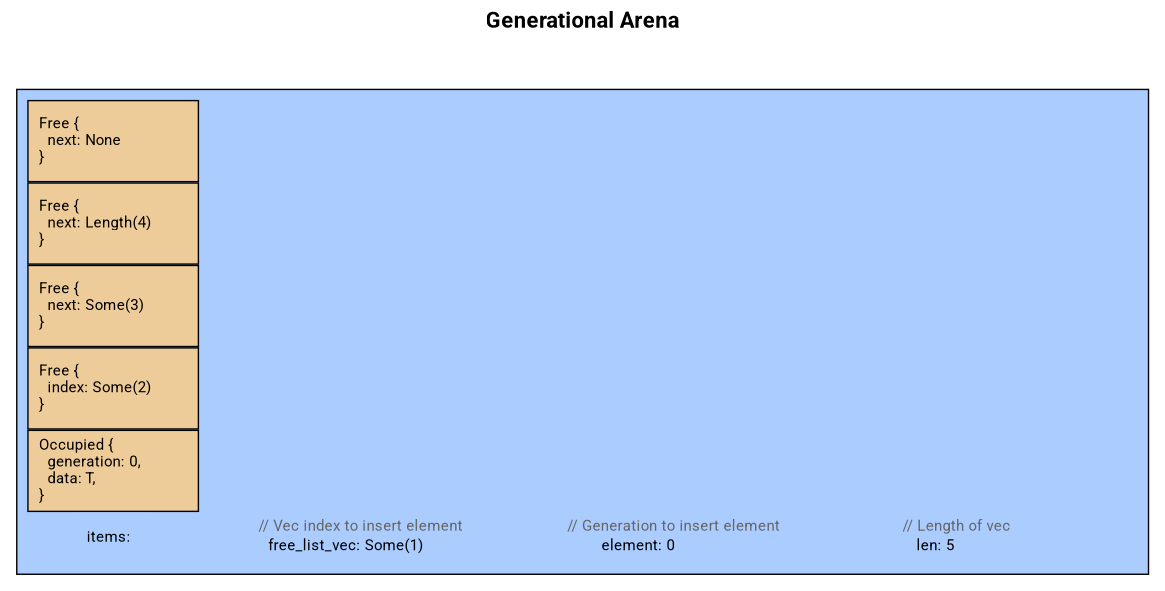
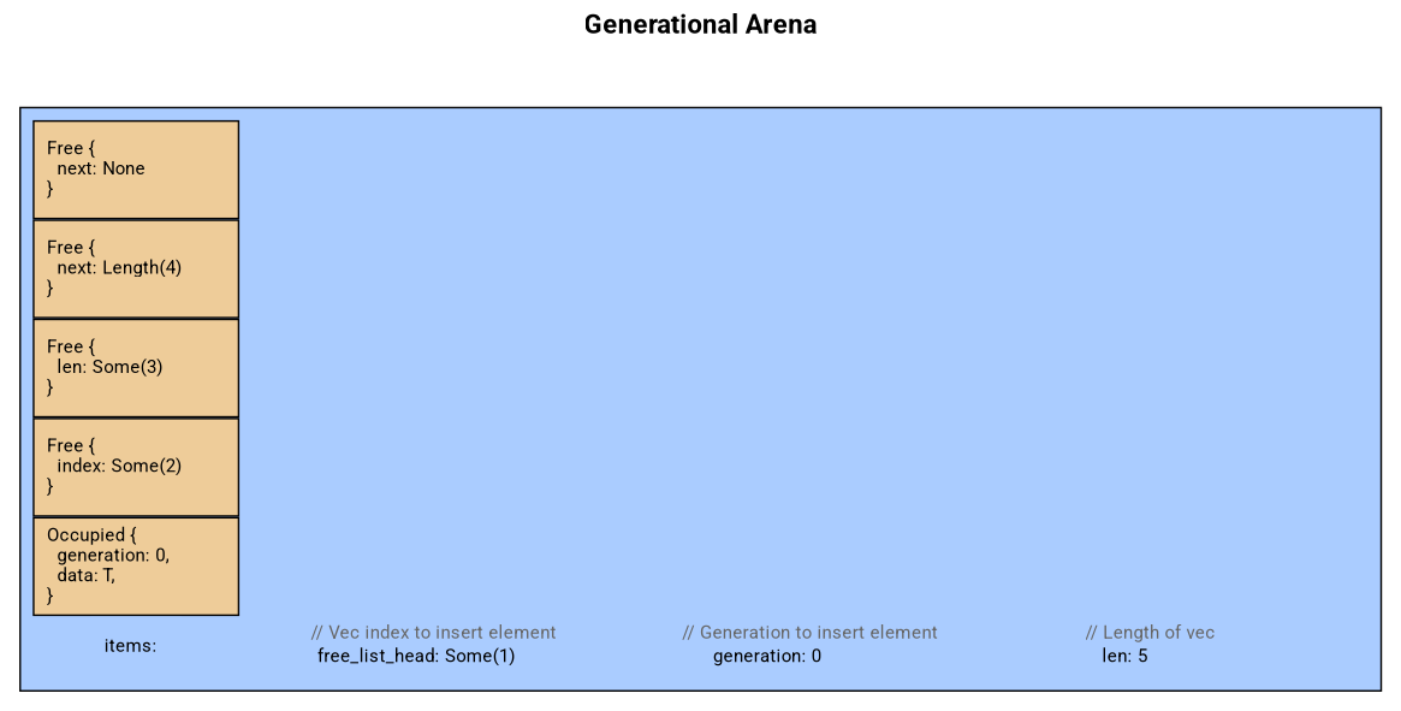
  digraph {
    fontname=Roboto
    fontsize=16
    label=<<b>Generational Arena<br /></b>>
    labelloc=top
    newrank=true
    nodesep=0
    rankdir=LR
    ranksep=0
    node [fillcolor="#eecc99" fontname=Roboto fontsize=11 shape=box style=filled]
    edge [fontname=Roboto style=invis]
    n1 [height=0.8 label="Free {\l  next: None\l}\l" width=1.7]
    n2 [height=0.8 label="Free {\l  next: Length(4)\l}\l" width=1.7]
-   n3 [height=0.8 label="Free {\l  next: Some(3)\l}\l" width=1.7]
+   n3 [height=0.8 label="Free {\l  len: Some(3)\l}\l" width=1.7]
    n4 [height=0.8 label="Free {\l  index: Some(2)\l}\l" width=1.7]
    n5 [height=0.8 label="Occupied {\l  generation: 0,\l  data: T,\l}\l" width=1.7]
-   n6 [fillcolor="#aaccff" height=0.1 label=<<table border="0" cellborder="0" cellpadding="0" align="left">                 <tr><td><font color="#666666">// Vec index to insert element</font></td></tr>                 <tr><td>free_list_vec: Some(1)       </td></tr>                 </table>> penwidth=0 width=3.0]
-   n7 [fillcolor="#aaccff" height=0.1 label=<<table border="0" cellborder="0" cellpadding="0" align="left">                 <tr><td><font color="#666666">// Generation to insert element</font></td></tr>                 <tr><td>element: 0                 </td></tr>                 </table>> penwidth=0 width=3.0]
+   n6 [fillcolor="#aaccff" height=0.1 label=<<table border="0" cellborder="0" cellpadding="0" align="left">                 <tr><td><font color="#666666">// Vec index to insert element</font></td></tr>                 <tr><td>free_list_head: Some(1)       </td></tr>                 </table>> penwidth=0 width=3.0]
+   n7 [fillcolor="#aaccff" height=0.1 label=<<table border="0" cellborder="0" cellpadding="0" align="left">                 <tr><td><font color="#666666">// Generation to insert element</font></td></tr>                 <tr><td>generation: 0                 </td></tr>                 </table>> penwidth=0 width=3.0]
    n8 [fillcolor="#aaccff" height=0.1 label=<<table border="0" cellborder="0" cellpadding="0" align="left">                 <tr><td><font color="#666666">// Length of vec              </font></td></tr>                 <tr><td>len: 5                        </td></tr>                 </table>> penwidth=0 width=3.0]
    n9 [fillcolor="#aaccff" label="items:\l" penwidth=0]
    subgraph cluster_1 {
      bgcolor="#aaccff"
      label=""
      n9
      subgraph sub_2 {
        bgcolor="#aaccff"
        label=""
        rank=same
        n1
        n2
        n3
        n4
        n5
      }
      subgraph sub_3 {
        bgcolor="#aaccff"
        label=""
        n6
        n7
        n8
      }
    }
    n6 -> n7
    n7 -> n8
    n9 -> n6
  }
